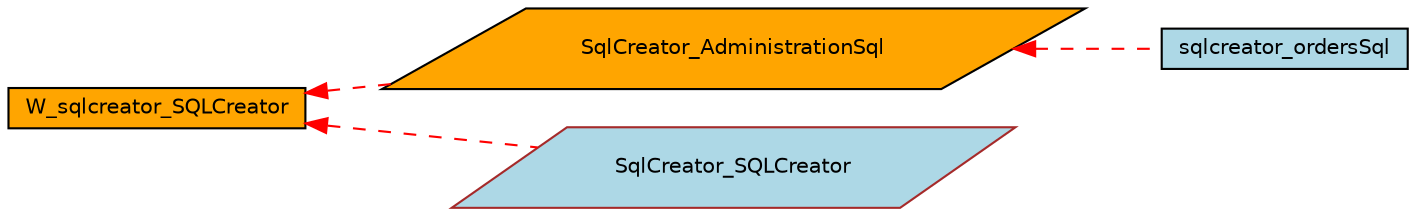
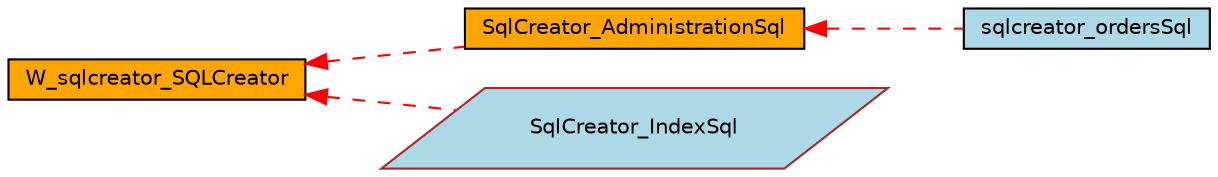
  digraph {
    rankdir=LR
    node [color=black fillcolor=orange fontname=Helvetica fontsize=10 shape=box style=filled]
    edge [color=red dir=back fontname=Helvetica fontsize=10 labelfontname=Helvetica labelfontsize=10 style=dashed]
    n1 [height=0.2 label=W_sqlcreator_SQLCreator width=0.4]
-   n2 [height=0.2 label=SqlCreator_AdministrationSql shape=parallelogram width=0.4]
-   n3 [color=brown fillcolor=lightblue height=0.2 label=SqlCreator_SQLCreator shape=parallelogram width=0.4]
+   n2 [height=0.2 label=SqlCreator_AdministrationSql width=0.4]
+   n3 [color=brown fillcolor=lightblue height=0.2 label=SqlCreator_IndexSql shape=parallelogram width=0.4]
    n4 [fillcolor=lightblue height=0.2 label=sqlcreator_ordersSql width=0.4]
    n1 -> n2
    n1 -> n3
    n2 -> n4
  }
